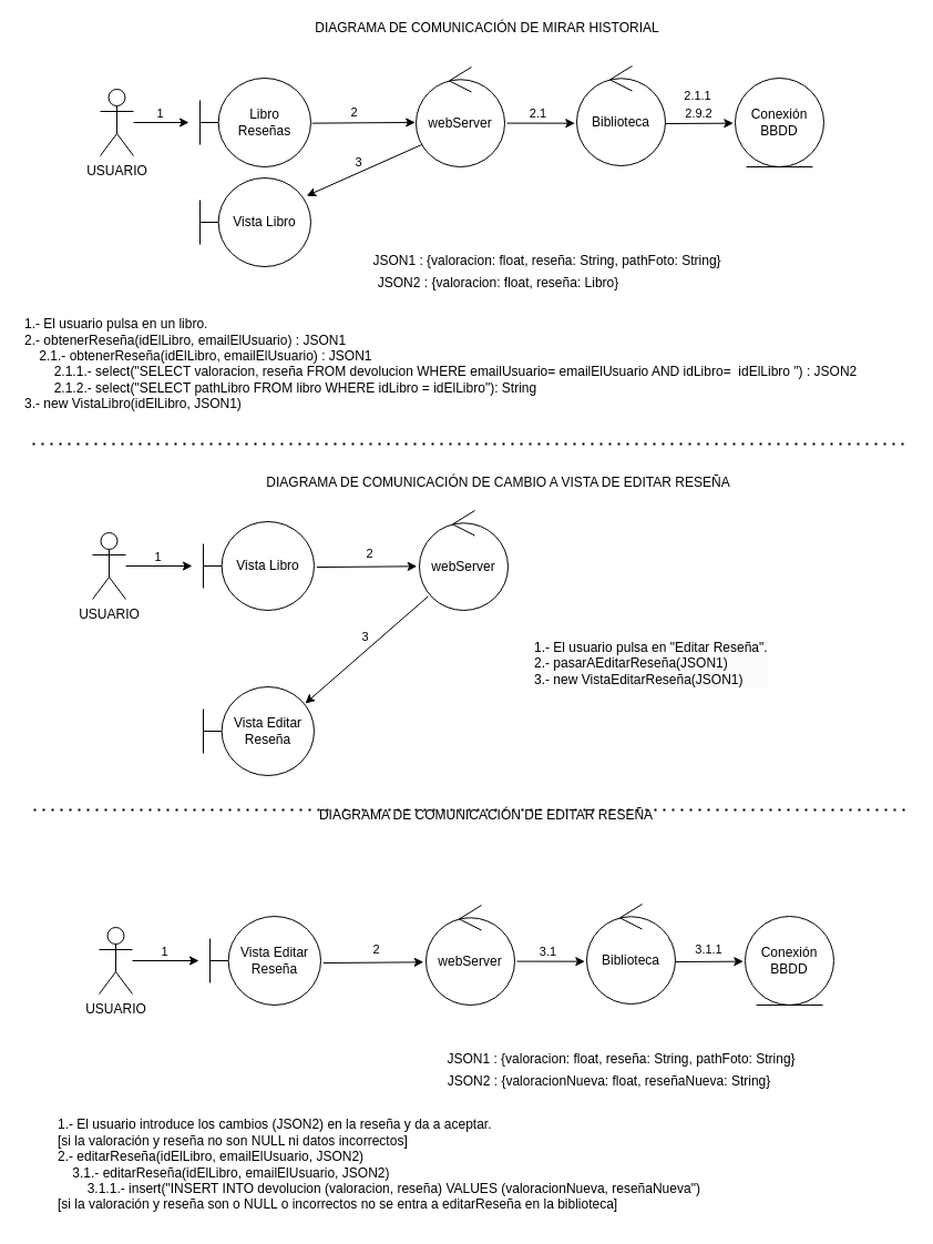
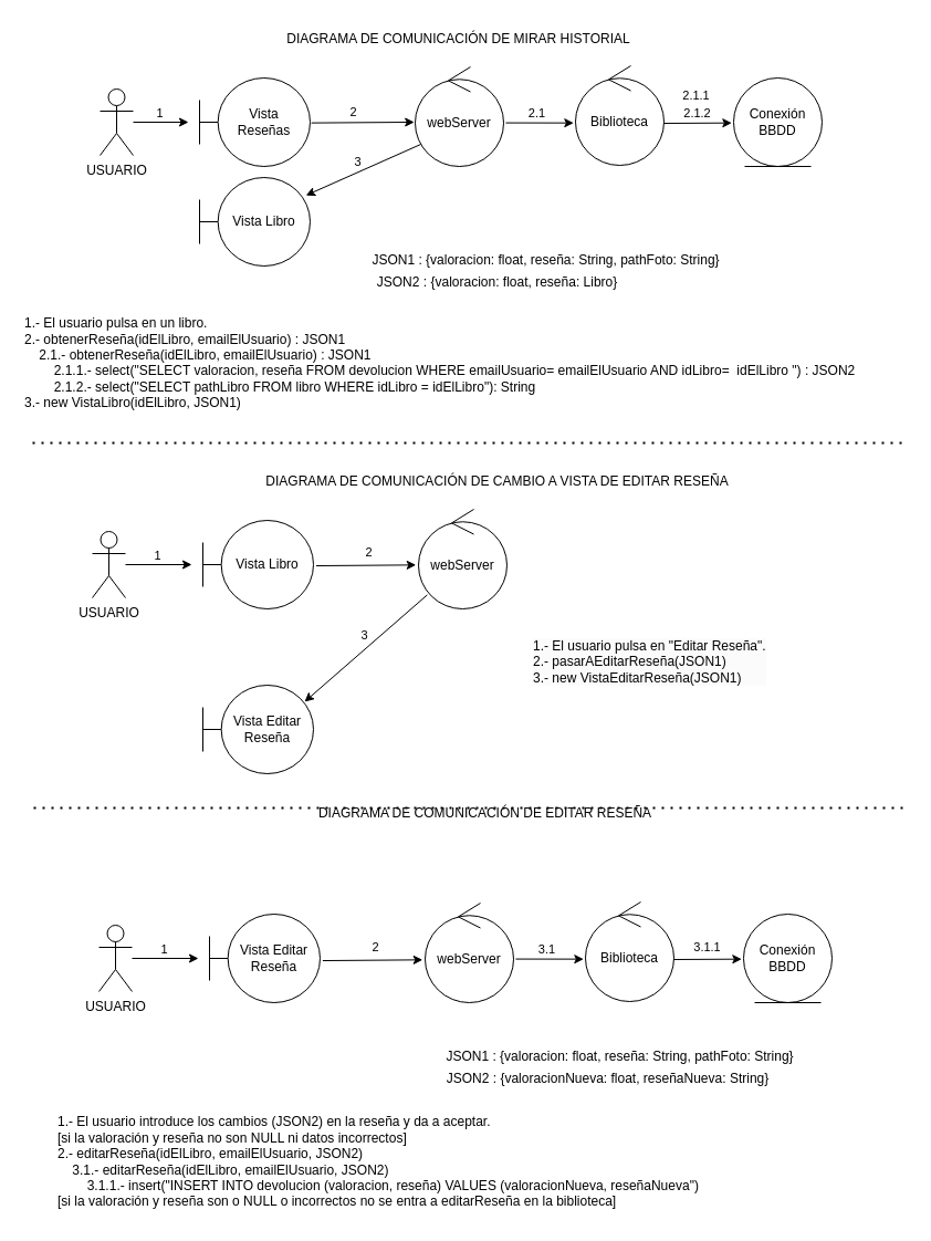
  <mxCell id="0" />
  <mxCell id="1" parent="0" />
  <mxCell id="2" value="USUARIO" style="shape=umlActor;verticalLabelPosition=bottom;verticalAlign=top;html=1;outlineConnect=0;" parent="1" vertex="1"><mxGeometry x="90" y="80" width="30" height="60" as="geometry" /></mxCell>
  <mxCell id="3" value="" style="endArrow=classic;html=1;rounded=0;" parent="1" source="2" edge="1"><mxGeometry width="50" height="50" relative="1" as="geometry"><mxPoint x="390" y="210" as="sourcePoint" /><mxPoint x="170" y="110" as="targetPoint" /></mxGeometry></mxCell>
  <mxCell id="4" value="1" style="edgeLabel;html=1;align=center;verticalAlign=middle;resizable=0;points=[];" parent="3" connectable="0" vertex="1"><mxGeometry x="-0.08" y="-3" relative="1" as="geometry"><mxPoint y="-12" as="offset" /></mxGeometry></mxCell>
  <mxCell id="5" value="webServer" style="ellipse;shape=umlControl;whiteSpace=wrap;html=1;" parent="1" vertex="1"><mxGeometry x="375" y="60" width="80" height="90" as="geometry" /></mxCell>
  <mxCell id="6" value="" style="endArrow=classic;html=1;rounded=0;exitX=1.011;exitY=0.508;exitDx=0;exitDy=0;exitPerimeter=0;entryX=-0.01;entryY=0.555;entryDx=0;entryDy=0;entryPerimeter=0;" parent="1" source="11" target="5" edge="1"><mxGeometry width="50" height="50" relative="1" as="geometry"><mxPoint x="331" y="109.71" as="sourcePoint" /><mxPoint x="370" y="110" as="targetPoint" /></mxGeometry></mxCell>
  <mxCell id="7" value="2" style="edgeLabel;html=1;align=center;verticalAlign=middle;resizable=0;points=[];" parent="6" connectable="0" vertex="1"><mxGeometry x="-0.08" y="-3" relative="1" as="geometry"><mxPoint x="-6" y="-13" as="offset" /></mxGeometry></mxCell>
  <mxCell id="8" value="Vista Libro" style="shape=umlBoundary;whiteSpace=wrap;html=1;" parent="1" vertex="1"><mxGeometry x="180" y="160" width="100" height="80" as="geometry" /></mxCell>
  <mxCell id="9" value="" style="endArrow=classic;html=1;rounded=0;exitX=0.063;exitY=0.778;exitDx=0;exitDy=0;exitPerimeter=0;entryX=0.962;entryY=0.202;entryDx=0;entryDy=0;entryPerimeter=0;" parent="1" source="5" target="8" edge="1"><mxGeometry width="50" height="50" relative="1" as="geometry"><mxPoint x="239.3" y="150.68" as="sourcePoint" /><mxPoint x="239" y="179" as="targetPoint" /></mxGeometry></mxCell>
  <mxCell id="10" value="3" style="edgeLabel;html=1;align=center;verticalAlign=middle;resizable=0;points=[];" parent="9" connectable="0" vertex="1"><mxGeometry x="-0.126" relative="1" as="geometry"><mxPoint x="-12" y="-5" as="offset" /></mxGeometry></mxCell>
- <mxCell id="11" value="&lt;div&gt;Libro&lt;/div&gt;&lt;div&gt;Reseñas&lt;br&gt;&lt;/div&gt;" style="shape=umlBoundary;whiteSpace=wrap;html=1;" parent="1" vertex="1"><mxGeometry x="180" y="70" width="100" height="80" as="geometry" /></mxCell>
+ <mxCell id="11" value="&lt;div&gt;Vista&lt;/div&gt;&lt;div&gt;Reseñas&lt;br&gt;&lt;/div&gt;" style="shape=umlBoundary;whiteSpace=wrap;html=1;" parent="1" vertex="1"><mxGeometry x="180" y="70" width="100" height="80" as="geometry" /></mxCell>
  <mxCell id="12" value="&lt;div&gt;1.- El usuario pulsa en un libro.&lt;/div&gt;&lt;div&gt;2.- obtenerReseña(idElLibro, emailElUsuario) : JSON1&lt;/div&gt;&lt;div&gt;&lt;span style=&quot;&quot;&gt;&lt;span style=&quot;white-space: pre;&quot;&gt;&amp;nbsp;&amp;nbsp;&amp;nbsp;&amp;nbsp;&lt;/span&gt;&lt;/span&gt;2.1.- obtenerReseña(idElLibro, emailElUsuario) : JSON1&lt;/div&gt;&lt;div&gt;&lt;span style=&quot;&quot;&gt;&lt;span style=&quot;&quot;&gt;&lt;span style=&quot;white-space: pre;&quot;&gt;&amp;nbsp;&amp;nbsp;&amp;nbsp;&amp;nbsp;&lt;/span&gt;&lt;/span&gt;&lt;span style=&quot;&quot;&gt;&lt;span style=&quot;white-space: pre;&quot;&gt;&amp;nbsp;&amp;nbsp;&amp;nbsp;&amp;nbsp;&lt;/span&gt;&lt;/span&gt;2.1.1.- select(&quot;SELECT valoracion, reseña FROM devolucion WHERE emailUsuario= emailElUsuario AND idLibro=&amp;nbsp; idElLibro &quot;) : JSON2&lt;br&gt;&lt;/span&gt;&lt;/div&gt;&lt;div&gt;&lt;span style=&quot;&quot;&gt;&lt;span style=&quot;&quot;&gt;&lt;span style=&quot;white-space: pre;&quot;&gt;&amp;nbsp;&amp;nbsp;&amp;nbsp;&amp;nbsp;&lt;/span&gt;&lt;span style=&quot;&quot;&gt;&lt;span style=&quot;white-space: pre;&quot;&gt;&amp;nbsp;&amp;nbsp;&amp;nbsp;&amp;nbsp;&lt;/span&gt;&lt;/span&gt;&lt;/span&gt;2.1.2.- select(&quot;SELECT pathLibro FROM libro WHERE idLibro = idElLibro&quot;): String&lt;br&gt;&lt;/span&gt;&lt;/div&gt;&lt;div&gt;&lt;div&gt;3.- new VistaLibro(idElLibro, JSON1)&lt;/div&gt;&lt;/div&gt;&lt;div&gt;&lt;br&gt;&lt;/div&gt;" style="text;html=1;align=left;verticalAlign=middle;resizable=0;points=[];autosize=1;strokeColor=none;fillColor=none;" parent="1" vertex="1"><mxGeometry x="20" y="280" width="770" height="110" as="geometry" /></mxCell>
  <mxCell id="13" value="&lt;div&gt;JSON1 : {valoracion: float, reseña: String, pathFoto: String}&lt;/div&gt;" style="text;html=1;align=center;verticalAlign=middle;resizable=0;points=[];autosize=1;strokeColor=none;fillColor=none;" parent="1" vertex="1"><mxGeometry x="323" y="220" width="340" height="30" as="geometry" /></mxCell>
  <mxCell id="14" value="&lt;div&gt;Biblioteca&lt;/div&gt;" style="ellipse;shape=umlControl;whiteSpace=wrap;html=1;" parent="1" vertex="1"><mxGeometry x="520" y="59" width="80" height="90" as="geometry" /></mxCell>
  <mxCell id="15" value="" style="endArrow=classic;html=1;rounded=0;entryX=-0.021;entryY=0.574;entryDx=0;entryDy=0;entryPerimeter=0;exitX=1.024;exitY=0.562;exitDx=0;exitDy=0;exitPerimeter=0;" parent="1" source="5" target="14" edge="1"><mxGeometry width="50" height="50" relative="1" as="geometry"><mxPoint x="455" y="109.66" as="sourcePoint" /><mxPoint x="518" y="109" as="targetPoint" /></mxGeometry></mxCell>
  <mxCell id="16" value="2.1" style="edgeLabel;html=1;align=center;verticalAlign=middle;resizable=0;points=[];" parent="15" connectable="0" vertex="1"><mxGeometry x="-0.08" y="-3" relative="1" as="geometry"><mxPoint y="-12" as="offset" /></mxGeometry></mxCell>
  <mxCell id="17" value="" style="endArrow=classic;html=1;rounded=0;entryX=-0.021;entryY=0.574;entryDx=0;entryDy=0;entryPerimeter=0;exitX=1.024;exitY=0.562;exitDx=0;exitDy=0;exitPerimeter=0;" parent="1" edge="1"><mxGeometry width="50" height="50" relative="1" as="geometry"><mxPoint x="600" y="111" as="sourcePoint" /><mxPoint x="661.32" y="110.66" as="targetPoint" /></mxGeometry></mxCell>
  <mxCell id="18" value="2.1.1" style="edgeLabel;html=1;align=center;verticalAlign=middle;resizable=0;points=[];" parent="17" connectable="0" vertex="1"><mxGeometry x="-0.08" y="-3" relative="1" as="geometry"><mxPoint y="-28" as="offset" /></mxGeometry></mxCell>
  <mxCell id="19" value="&lt;div&gt;Conexión&lt;/div&gt;&lt;div&gt;BBDD&lt;/div&gt;" style="ellipse;shape=umlEntity;whiteSpace=wrap;html=1;" parent="1" vertex="1"><mxGeometry x="663" y="70" width="80" height="80" as="geometry" /></mxCell>
  <mxCell id="20" value="&lt;div&gt;JSON2 : {valoracion: float, reseña: Libro}&lt;/div&gt;" style="text;html=1;align=center;verticalAlign=middle;resizable=0;points=[];autosize=1;strokeColor=none;fillColor=none;" parent="1" vertex="1"><mxGeometry x="329" y="240" width="240" height="30" as="geometry" /></mxCell>
- <mxCell id="21" value="2.9.2" style="edgeLabel;html=1;align=center;verticalAlign=middle;resizable=0;points=[];" parent="1" connectable="0" vertex="1"><mxGeometry x="629.002" y="101.003" as="geometry" /></mxCell>
+ <mxCell id="21" value="2.1.2" style="edgeLabel;html=1;align=center;verticalAlign=middle;resizable=0;points=[];" parent="1" connectable="0" vertex="1"><mxGeometry x="629.002" y="101.003" as="geometry" /></mxCell>
  <mxCell id="22" value="USUARIO" style="shape=umlActor;verticalLabelPosition=bottom;verticalAlign=top;html=1;outlineConnect=0;" parent="1" vertex="1"><mxGeometry x="89" y="836" width="30" height="60" as="geometry" /></mxCell>
  <mxCell id="23" value="" style="endArrow=classic;html=1;rounded=0;" parent="1" source="22" edge="1"><mxGeometry width="50" height="50" relative="1" as="geometry"><mxPoint x="399" y="966" as="sourcePoint" /><mxPoint x="179" y="866" as="targetPoint" /></mxGeometry></mxCell>
  <mxCell id="24" value="1" style="edgeLabel;html=1;align=center;verticalAlign=middle;resizable=0;points=[];" parent="23" connectable="0" vertex="1"><mxGeometry x="-0.08" y="-3" relative="1" as="geometry"><mxPoint y="-12" as="offset" /></mxGeometry></mxCell>
  <mxCell id="25" value="webServer" style="ellipse;shape=umlControl;whiteSpace=wrap;html=1;" parent="1" vertex="1"><mxGeometry x="384" y="816" width="80" height="90" as="geometry" /></mxCell>
  <mxCell id="26" value="2" style="endArrow=classic;html=1;rounded=0;exitX=1.024;exitY=0.513;exitDx=0;exitDy=0;exitPerimeter=0;entryX=-0.028;entryY=0.559;entryDx=0;entryDy=0;entryPerimeter=0;" parent="1" edge="1"><mxGeometry x="0.056" y="12" width="50" height="50" relative="1" as="geometry"><mxPoint x="291.4" y="868.04" as="sourcePoint" /><mxPoint x="381.76" y="867.31" as="targetPoint" /><mxPoint as="offset" /></mxGeometry></mxCell>
  <mxCell id="27" value="Vista Editar&lt;br&gt;Reseña" style="shape=umlBoundary;whiteSpace=wrap;html=1;" parent="1" vertex="1"><mxGeometry x="189" y="826" width="100" height="80" as="geometry" /></mxCell>
  <mxCell id="28" value="&lt;div&gt;&lt;span style=&quot;background-color: initial;&quot;&gt;1.- El usuario introduce los cambios (JSON2) en la reseña y da a aceptar.&lt;/span&gt;&lt;br&gt;&lt;/div&gt;&lt;div&gt;[si la valoración y reseña no son NULL ni datos incorrectos]&lt;br&gt;&lt;/div&gt;&lt;div&gt;2.- editarReseña(idElLibro, emailElUsuario, JSON2)&lt;br&gt;&lt;/div&gt;&lt;div&gt;&lt;span style=&quot;&quot;&gt;&lt;span style=&quot;white-space: pre;&quot;&gt;&amp;nbsp;&amp;nbsp;&amp;nbsp;&amp;nbsp;3&lt;/span&gt;&lt;/span&gt;.1.- editarReseña(idElLibro, emailElUsuario, JSON2)&lt;br&gt;&lt;/div&gt;&lt;div&gt;&lt;span style=&quot;&quot;&gt;&lt;span style=&quot;&quot;&gt;&lt;span style=&quot;white-space: pre;&quot;&gt;&amp;nbsp;&amp;nbsp;&amp;nbsp;&amp;nbsp;&lt;/span&gt;&lt;/span&gt;&lt;span style=&quot;&quot;&gt;&lt;span style=&quot;white-space: pre;&quot;&gt;&amp;nbsp;&amp;nbsp;&amp;nbsp;&amp;nbsp;3&lt;/span&gt;&lt;/span&gt;.1.1.- insert(&quot;INSERT INTO devolucion (valoracion, reseña) VALUES (valoracionNueva, reseñaNueva&quot;)&lt;/span&gt;&lt;/div&gt;&lt;div&gt;&lt;span style=&quot;&quot;&gt;[si la valoración y reseña son o NULL o incorrectos no se entra a editarReseña en la biblioteca]&lt;/span&gt;&lt;/div&gt;" style="text;html=1;align=left;verticalAlign=middle;resizable=0;points=[];autosize=1;strokeColor=none;fillColor=none;" parent="1" vertex="1"><mxGeometry x="50" y="1000" width="600" height="100" as="geometry" /></mxCell>
  <mxCell id="29" value="&lt;div&gt;JSON1 : {valoracion: float, reseña: String, pathFoto: String}&lt;/div&gt;" style="text;html=1;align=center;verticalAlign=middle;resizable=0;points=[];autosize=1;strokeColor=none;fillColor=none;" parent="1" vertex="1"><mxGeometry x="390" y="940" width="340" height="30" as="geometry" /></mxCell>
  <mxCell id="30" value="&lt;div&gt;Biblioteca&lt;/div&gt;" style="ellipse;shape=umlControl;whiteSpace=wrap;html=1;" parent="1" vertex="1"><mxGeometry x="529" y="815" width="80" height="90" as="geometry" /></mxCell>
  <mxCell id="31" value="" style="endArrow=classic;html=1;rounded=0;entryX=-0.021;entryY=0.574;entryDx=0;entryDy=0;entryPerimeter=0;exitX=1.024;exitY=0.562;exitDx=0;exitDy=0;exitPerimeter=0;" parent="1" source="25" target="30" edge="1"><mxGeometry width="50" height="50" relative="1" as="geometry"><mxPoint x="464" y="865.66" as="sourcePoint" /><mxPoint x="527" y="865" as="targetPoint" /></mxGeometry></mxCell>
  <mxCell id="32" value="3.1" style="edgeLabel;html=1;align=center;verticalAlign=middle;resizable=0;points=[];" parent="31" connectable="0" vertex="1"><mxGeometry x="-0.08" y="-3" relative="1" as="geometry"><mxPoint y="-12" as="offset" /></mxGeometry></mxCell>
  <mxCell id="33" value="" style="endArrow=classic;html=1;rounded=0;entryX=-0.021;entryY=0.574;entryDx=0;entryDy=0;entryPerimeter=0;exitX=1.024;exitY=0.562;exitDx=0;exitDy=0;exitPerimeter=0;" parent="1" edge="1"><mxGeometry width="50" height="50" relative="1" as="geometry"><mxPoint x="609" y="867" as="sourcePoint" /><mxPoint x="670.32" y="866.66" as="targetPoint" /></mxGeometry></mxCell>
  <mxCell id="34" value="3.1.1" style="edgeLabel;html=1;align=center;verticalAlign=middle;resizable=0;points=[];" parent="33" connectable="0" vertex="1"><mxGeometry x="-0.08" y="-3" relative="1" as="geometry"><mxPoint x="1" y="-14" as="offset" /></mxGeometry></mxCell>
  <mxCell id="35" value="&lt;div&gt;Conexión&lt;/div&gt;&lt;div&gt;BBDD&lt;/div&gt;" style="ellipse;shape=umlEntity;whiteSpace=wrap;html=1;" parent="1" vertex="1"><mxGeometry x="672" y="826" width="80" height="80" as="geometry" /></mxCell>
  <mxCell id="36" value="&lt;div&gt;JSON2 : {valoracionNueva: float, reseñaNueva: String}&lt;/div&gt;" style="text;html=1;align=center;verticalAlign=middle;resizable=0;points=[];autosize=1;strokeColor=none;fillColor=none;" parent="1" vertex="1"><mxGeometry x="394" y="960" width="310" height="30" as="geometry" /></mxCell>
  <mxCell id="37" value="USUARIO" style="shape=umlActor;verticalLabelPosition=bottom;verticalAlign=top;html=1;outlineConnect=0;" vertex="1" parent="1"><mxGeometry x="83" y="480" width="30" height="60" as="geometry" /></mxCell>
  <mxCell id="38" value="" style="endArrow=classic;html=1;rounded=0;" edge="1" parent="1" source="37"><mxGeometry width="50" height="50" relative="1" as="geometry"><mxPoint x="393" y="610" as="sourcePoint" /><mxPoint x="173" y="510" as="targetPoint" /></mxGeometry></mxCell>
  <mxCell id="39" value="1" style="edgeLabel;html=1;align=center;verticalAlign=middle;resizable=0;points=[];" connectable="0" vertex="1" parent="38"><mxGeometry x="-0.08" y="-3" relative="1" as="geometry"><mxPoint y="-12" as="offset" /></mxGeometry></mxCell>
  <mxCell id="40" value="webServer" style="ellipse;shape=umlControl;whiteSpace=wrap;html=1;" vertex="1" parent="1"><mxGeometry x="378" y="460" width="80" height="90" as="geometry" /></mxCell>
  <mxCell id="41" value="&lt;div&gt;Vista Editar&lt;/div&gt;&lt;div&gt;Reseña&lt;br&gt;&lt;/div&gt;" style="shape=umlBoundary;whiteSpace=wrap;html=1;" vertex="1" parent="1"><mxGeometry x="183" y="619" width="100" height="80" as="geometry" /></mxCell>
  <mxCell id="42" value="2" style="endArrow=classic;html=1;rounded=0;exitX=1.024;exitY=0.513;exitDx=0;exitDy=0;exitPerimeter=0;entryX=-0.028;entryY=0.559;entryDx=0;entryDy=0;entryPerimeter=0;" edge="1" parent="1" source="43" target="40"><mxGeometry x="0.056" y="12" width="50" height="50" relative="1" as="geometry"><mxPoint x="242.3" y="550.68" as="sourcePoint" /><mxPoint x="242" y="579" as="targetPoint" /><mxPoint as="offset" /></mxGeometry></mxCell>
  <mxCell id="43" value="Vista Libro" style="shape=umlBoundary;whiteSpace=wrap;html=1;" vertex="1" parent="1"><mxGeometry x="183" y="470" width="100" height="80" as="geometry" /></mxCell>
  <mxCell id="44" value="3" style="endArrow=classic;html=1;rounded=0;exitX=0.024;exitY=0.804;exitDx=0;exitDy=0;exitPerimeter=0;" edge="1" parent="1"><mxGeometry x="-0.089" y="-10" width="50" height="50" relative="1" as="geometry"><mxPoint x="385.92" y="537.36" as="sourcePoint" /><mxPoint x="275" y="634" as="targetPoint" /><mxPoint as="offset" /></mxGeometry></mxCell>
  <mxCell id="45" value="&lt;div style=&quot;border-color: var(--border-color); color: rgb(0, 0, 0); font-family: Helvetica; font-size: 12px; font-style: normal; font-variant-ligatures: normal; font-variant-caps: normal; font-weight: 400; letter-spacing: normal; orphans: 2; text-align: left; text-indent: 0px; text-transform: none; widows: 2; word-spacing: 0px; -webkit-text-stroke-width: 0px; background-color: rgb(251, 251, 251); text-decoration-thickness: initial; text-decoration-style: initial; text-decoration-color: initial;&quot;&gt;1.- El usuario pulsa en &quot;Editar Reseña&quot;.&lt;/div&gt;&lt;div style=&quot;border-color: var(--border-color); color: rgb(0, 0, 0); font-family: Helvetica; font-size: 12px; font-style: normal; font-variant-ligatures: normal; font-variant-caps: normal; font-weight: 400; letter-spacing: normal; orphans: 2; text-align: left; text-indent: 0px; text-transform: none; widows: 2; word-spacing: 0px; -webkit-text-stroke-width: 0px; background-color: rgb(251, 251, 251); text-decoration-thickness: initial; text-decoration-style: initial; text-decoration-color: initial;&quot;&gt;2.- pasarAEditarReseña(JSON1)&lt;br style=&quot;border-color: var(--border-color);&quot;&gt;&lt;/div&gt;&lt;div style=&quot;border-color: var(--border-color); color: rgb(0, 0, 0); font-family: Helvetica; font-size: 12px; font-style: normal; font-variant-ligatures: normal; font-variant-caps: normal; font-weight: 400; letter-spacing: normal; orphans: 2; text-align: left; text-indent: 0px; text-transform: none; widows: 2; word-spacing: 0px; -webkit-text-stroke-width: 0px; background-color: rgb(251, 251, 251); text-decoration-thickness: initial; text-decoration-style: initial; text-decoration-color: initial;&quot;&gt;3.- new VistaEditarReseña(JSON1)&lt;/div&gt;" style="text;whiteSpace=wrap;html=1;" vertex="1" parent="1"><mxGeometry x="480" y="570" width="240" height="70" as="geometry" /></mxCell>
- <mxCell id="46" value="DIAGRAMA DE COMUNICACIÓN DE MIRAR HISTORIAL" style="text;html=1;align=center;verticalAlign=middle;resizable=0;points=[];autosize=1;strokeColor=none;fillColor=none;" vertex="1" parent="1"><mxGeometry x="274" y="10" width="330" height="30" as="geometry" /></mxCell>
+ <mxCell id="46" value="DIAGRAMA DE COMUNICACIÓN DE MIRAR HISTORIAL" style="text;html=1;align=center;verticalAlign=middle;resizable=0;points=[];autosize=1;strokeColor=none;fillColor=none;" vertex="1" parent="1"><mxGeometry x="249" y="20" width="330" height="30" as="geometry" /></mxCell>
  <mxCell id="47" value="DIAGRAMA DE COMUNICACIÓN DE EDITAR RESEÑA" style="text;html=1;align=center;verticalAlign=middle;resizable=0;points=[];autosize=1;strokeColor=none;fillColor=none;" vertex="1" parent="1"><mxGeometry x="278" y="720" width="320" height="30" as="geometry" /></mxCell>
  <mxCell id="48" value="DIAGRAMA DE COMUNICACIÓN DE CAMBIO A VISTA DE EDITAR RESEÑA" style="text;html=1;align=center;verticalAlign=middle;resizable=0;points=[];autosize=1;strokeColor=none;fillColor=none;" vertex="1" parent="1"><mxGeometry x="229" y="420" width="440" height="30" as="geometry" /></mxCell>
  <mxCell id="49" value="" style="endArrow=none;dashed=1;html=1;dashPattern=1 3;strokeWidth=2;rounded=0;" edge="1" parent="1"><mxGeometry width="50" height="50" relative="1" as="geometry"><mxPoint x="30" y="730" as="sourcePoint" /><mxPoint x="820" y="730" as="targetPoint" /></mxGeometry></mxCell>
  <mxCell id="50" value="" style="endArrow=none;dashed=1;html=1;dashPattern=1 3;strokeWidth=2;rounded=0;" edge="1" parent="1"><mxGeometry width="50" height="50" relative="1" as="geometry"><mxPoint x="29" y="400" as="sourcePoint" /><mxPoint x="819" y="400" as="targetPoint" /></mxGeometry></mxCell>
